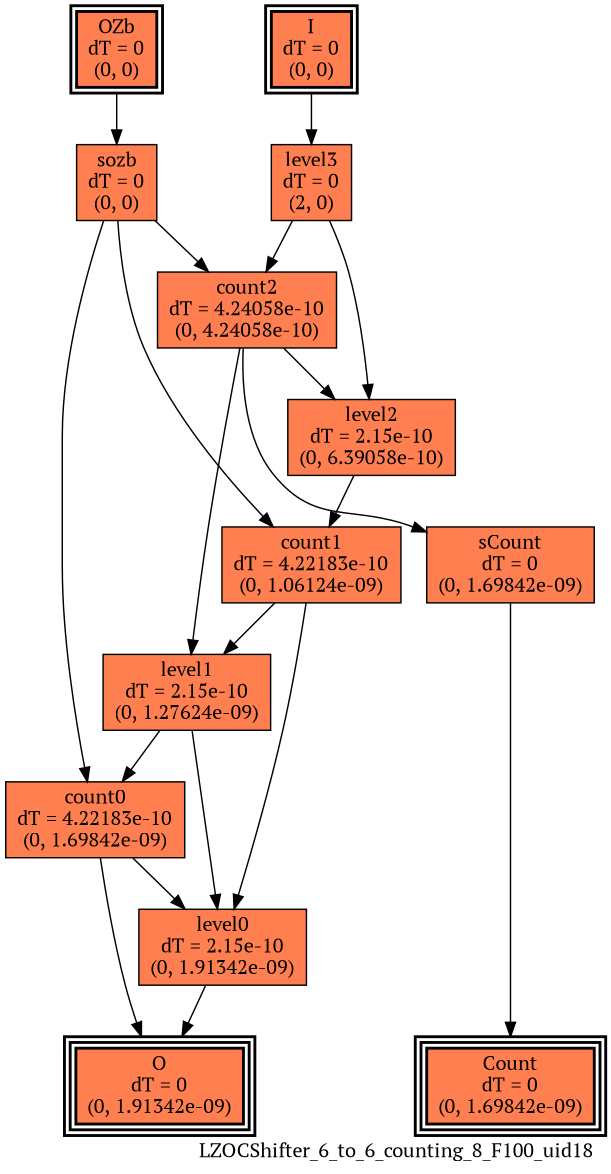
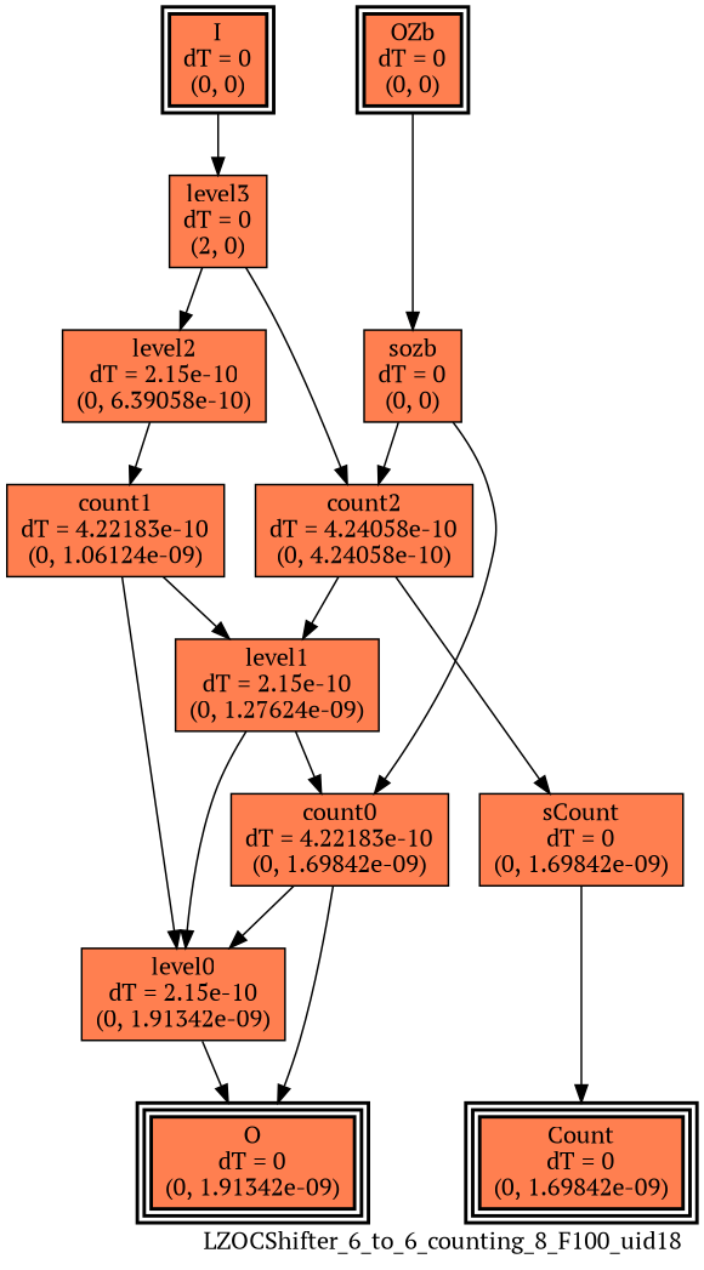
  digraph {
    fontname="PT Serif"
    label=LZOCShifter_6_to_6_counting_8_F100_uid18
    labeljust=right
    labelloc=bottom
    nodesep=0.25
    ranksep=0.5
    node [color=black fillcolor=coral fontname="PT Serif" peripheries=1 shape=box style=filled]
    edge [arrowhead=normal arrowsize=1.0 arrowtail=normal color=black dir=forward fontname="PT Serif"]
    n1 [label="I\ndT = 0\n(0, 0)" peripheries=2 style="bold, filled"]
    n2 [label="OZb\ndT = 0\n(0, 0)" peripheries=2 style="bold, filled"]
    n3 [label="Count\ndT = 0\n(0, 1.69842e-09)" peripheries=3 style="bold, filled"]
    n4 [label="O\ndT = 0\n(0, 1.91342e-09)" peripheries=3 style="bold, filled"]
    n5 [label="level3\ndT = 0\n(2, 0)"]
    n6 [label="sozb\ndT = 0\n(0, 0)"]
    n7 [label="count2\ndT = 4.24058e-10\n(0, 4.24058e-10)"]
    n8 [label="level2\ndT = 2.15e-10\n(0, 6.39058e-10)"]
    n9 [label="count1\ndT = 4.22183e-10\n(0, 1.06124e-09)"]
    n10 [label="count0\ndT = 4.22183e-10\n(0, 1.69842e-09)"]
    n11 [label="sCount\ndT = 0\n(0, 1.69842e-09)"]
    n12 [label="level1\ndT = 2.15e-10\n(0, 1.27624e-09)"]
    n13 [label="level0\ndT = 2.15e-10\n(0, 1.91342e-09)"]
    subgraph sub_1 {
      rank=same
      n1
      n2
    }
    subgraph sub_2 {
      rank=same
      n3
      n4
    }
    n1 -> n5
    n2 -> n6
    n5 -> n7
    n5 -> n8
    n6 -> n7
-   n6 -> n9
    n6 -> n10
-   n7 -> n8
    n7 -> n11
    n7 -> n12
    n8 -> n9
    n9 -> n12
    n9 -> n13
    n10 -> n4
    n10 -> n13
    n11 -> n3
    n12 -> n10
    n12 -> n13
    n13 -> n4
  }
